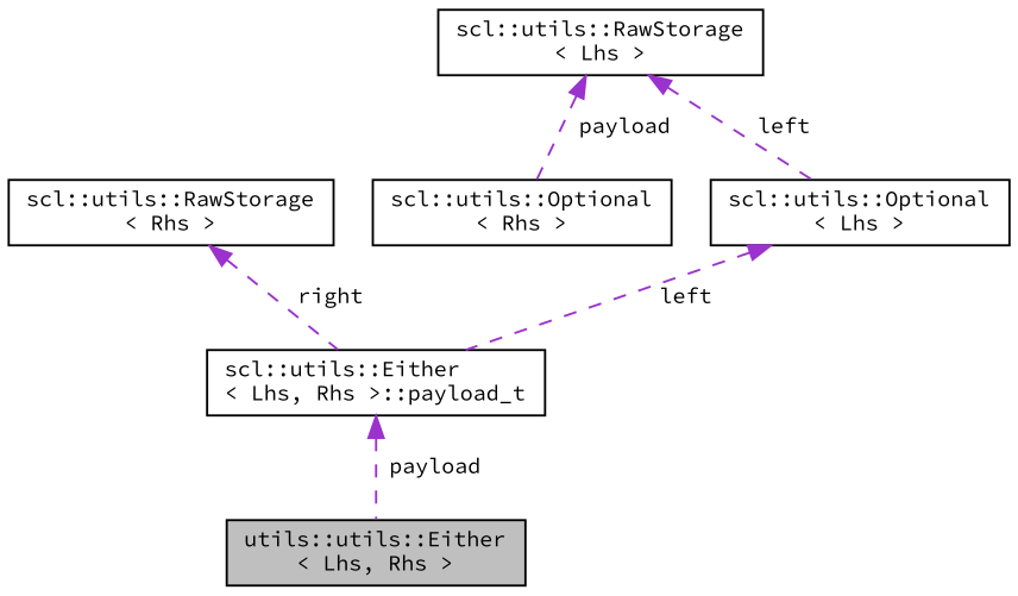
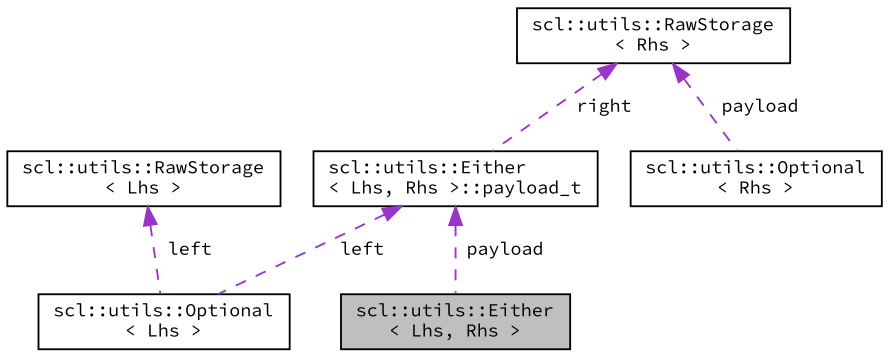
  digraph {
    fontname="Source Code Pro"
    node [color=black fillcolor=white fontname="Source Code Pro" fontsize=10 shape=record style=filled]
    edge [color=darkorchid3 dir=back fontname="Source Code Pro" fontsize=10 labelfontname=Helvetica labelfontsize=10 style=dashed]
-   n1 [fillcolor=grey75 fontcolor=black height=0.2 label="utils::utils::Either\l\< Lhs, Rhs \>" width=0.4]
+   n1 [fillcolor=grey75 fontcolor=black height=0.2 label="scl::utils::Either\l\< Lhs, Rhs \>" width=0.4]
    n2 [height=0.2 label="scl::utils::Either\l\< Lhs, Rhs \>::payload_t" width=0.4]
    n3 [height=0.2 label="scl::utils::Optional\l\< Rhs \>" width=0.4]
    n4 [height=0.2 label="scl::utils::RawStorage\l\< Rhs \>" width=0.4]
    n5 [height=0.2 label="scl::utils::Optional\l\< Lhs \>" width=0.4]
    n6 [height=0.2 label="scl::utils::RawStorage\l\< Lhs \>" width=0.4]
    n2 -> n1 [label=" payload"]
    n4 -> n2 [label=" right"]
-   n6 -> n3 [label=" payload"]
-   n5 -> n2 [label=" left"]
+   n4 -> n3 [label=" payload"]
+   n2 -> n5 [label=" left"]
    n6 -> n5 [label=" left"]
  }
